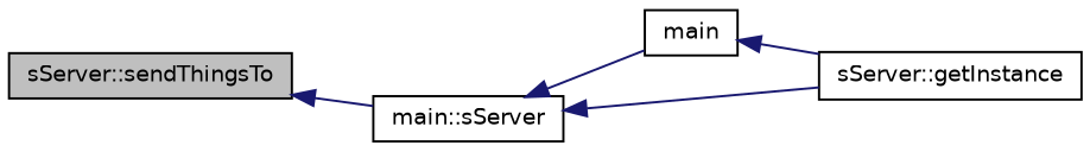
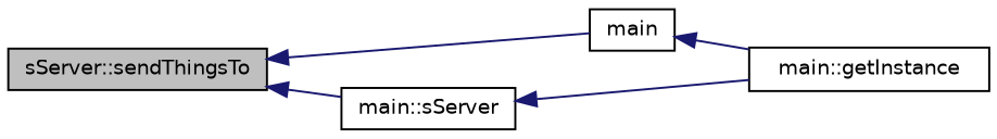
  digraph {
    rankdir=LR
    node [color=black fillcolor=white fontname=Helvetica fontsize=10 shape=record style=filled]
    edge [color=midnightblue dir=back fontname=Helvetica fontsize=10 labelfontname=Helvetica labelfontsize=10 style=solid]
    n1 [fillcolor=grey75 fontcolor=black height=0.2 label="sServer::sendThingsTo" width=0.4]
    n2 [height=0.2 label="main::sServer" width=0.4]
    n3 [height=0.2 label=main width=0.4]
-   n4 [height=0.2 label="sServer::getInstance" width=0.4]
+   n4 [height=0.2 label="main::getInstance" width=0.4]
    n1 -> n2
-   n2 -> n3
+   n1 -> n3
    n2 -> n4
    n3 -> n4
  }
